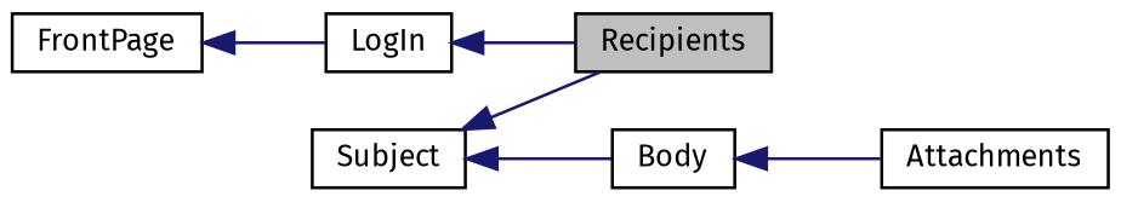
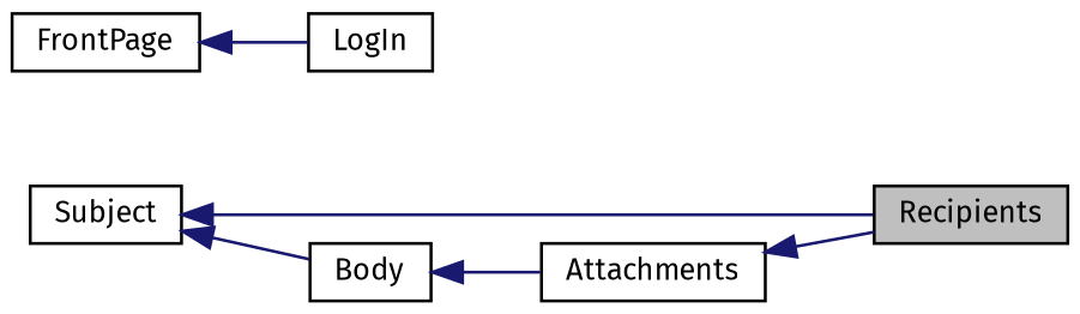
  digraph {
    fontname="Fira Sans"
    rankdir=LR
    node [color=black fillcolor=white fontname="Fira Sans" fontsize=10 shape=record style=filled]
    edge [color=midnightblue dir=back fontname="Fira Sans" fontsize=10 labelfontname=Helvetica labelfontsize=10 style=solid]
    n1 [fillcolor=grey75 fontcolor=black height=0.2 label=Recipients width=0.4]
    n2 [height=0.2 label=Subject width=0.4]
    n3 [height=0.2 label=Body width=0.4]
    n4 [height=0.2 label=LogIn width=0.4]
    n5 [height=0.2 label=FrontPage width=0.4]
    n6 [height=0.2 label=Attachments width=0.4]
    n2 -> n1
    n2 -> n3
    n3 -> n6
-   n4 -> n1
+   n6 -> n1
    n5 -> n4
  }
